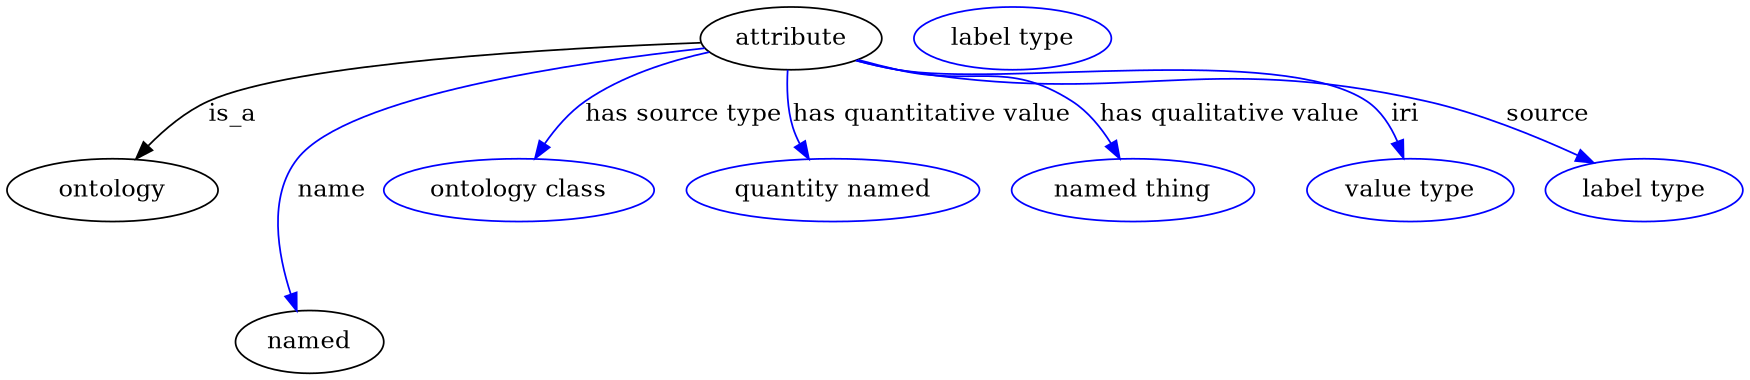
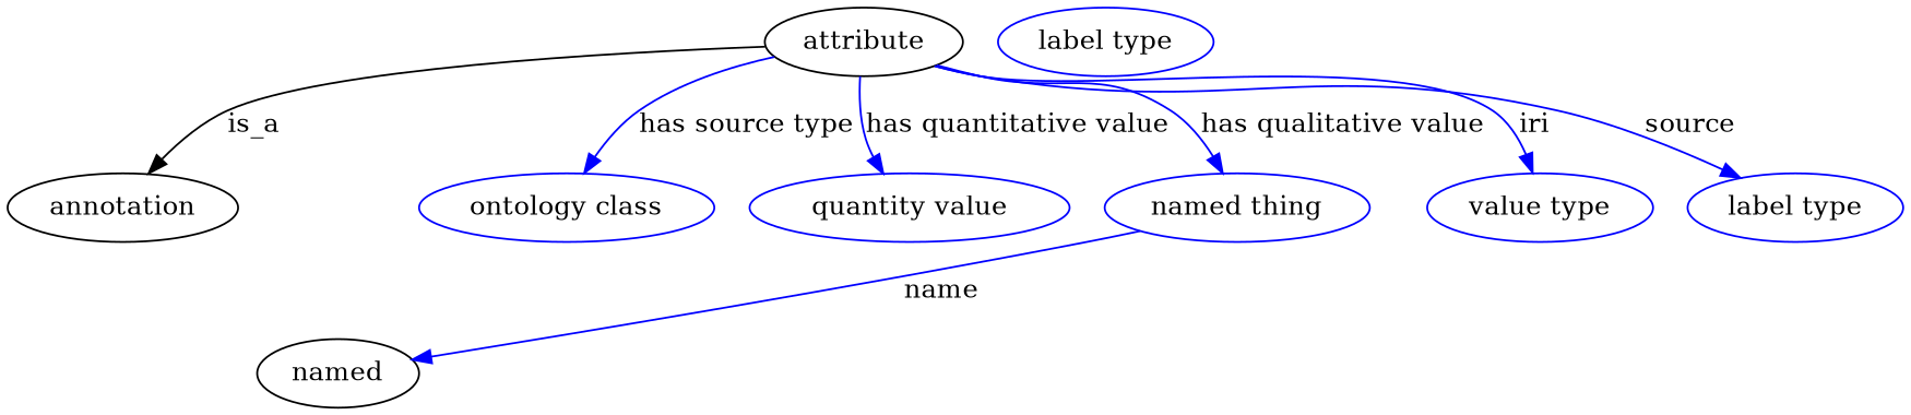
  digraph {
    node [color=blue]
    edge [color=blue style=solid]
    n1 [height=0.5 label=attribute width=1.4443 color=""]
-   annotation [height=0.5 width=1.679 label=ontology color=""]
+   annotation [height=0.5 width=1.679 color=""]
    n3 [height=0.5 label=named width=1.011 color=""]
    n4 [height=0.5 label="ontology class" width=2.1484]
-   n5 [height=0.5 label="quantity named" width=2.1484]
+   n5 [height=0.5 label="quantity value" width=2.1484]
    n6 [height=0.5 label="named thing" width=1.9318]
    n7 [height=0.5 label="value type" width=1.2277]
    n8 [height=0.5 label="label type" width=1.5707]
    n9 [height=0.5 label="label type" width=1.5707]
    n1 -> annotation [label=is_a color="" style=""]
-   n1 -> n3 [label=name]
+   n6 -> n3 [label=name]
    n1 -> n4 [label="has source type"]
    n1 -> n5 [label="has quantitative value"]
    n1 -> n6 [label="has qualitative value"]
    n1 -> n7 [label=iri]
    n1 -> n8 [label=source]
  }
